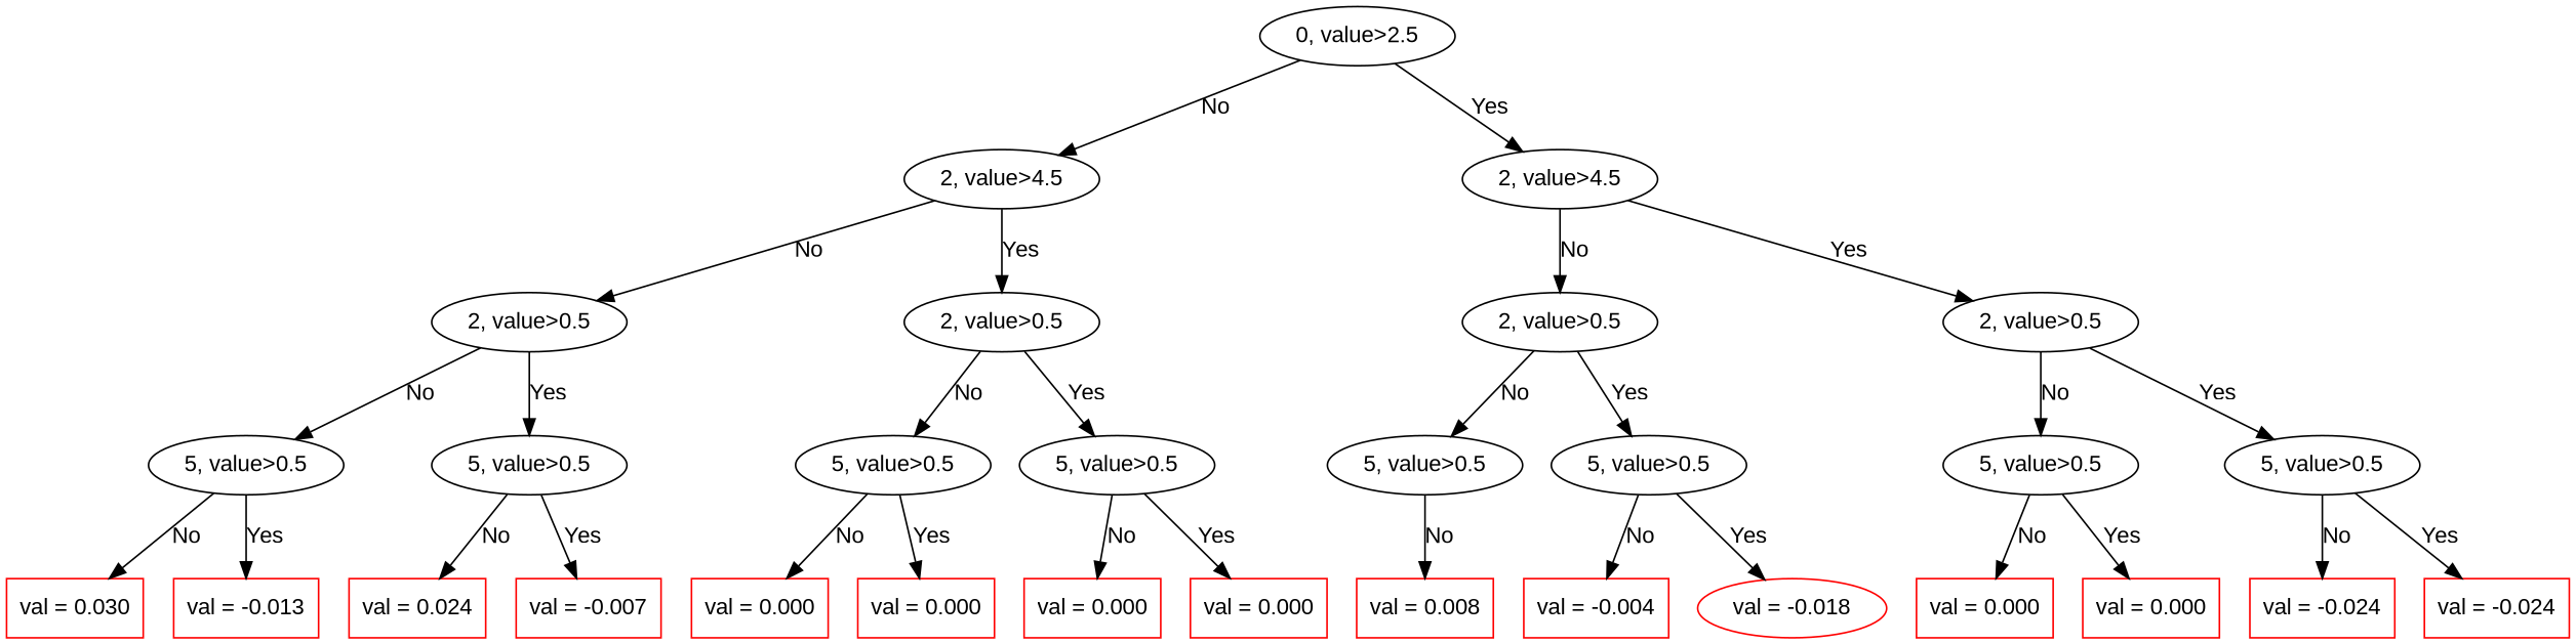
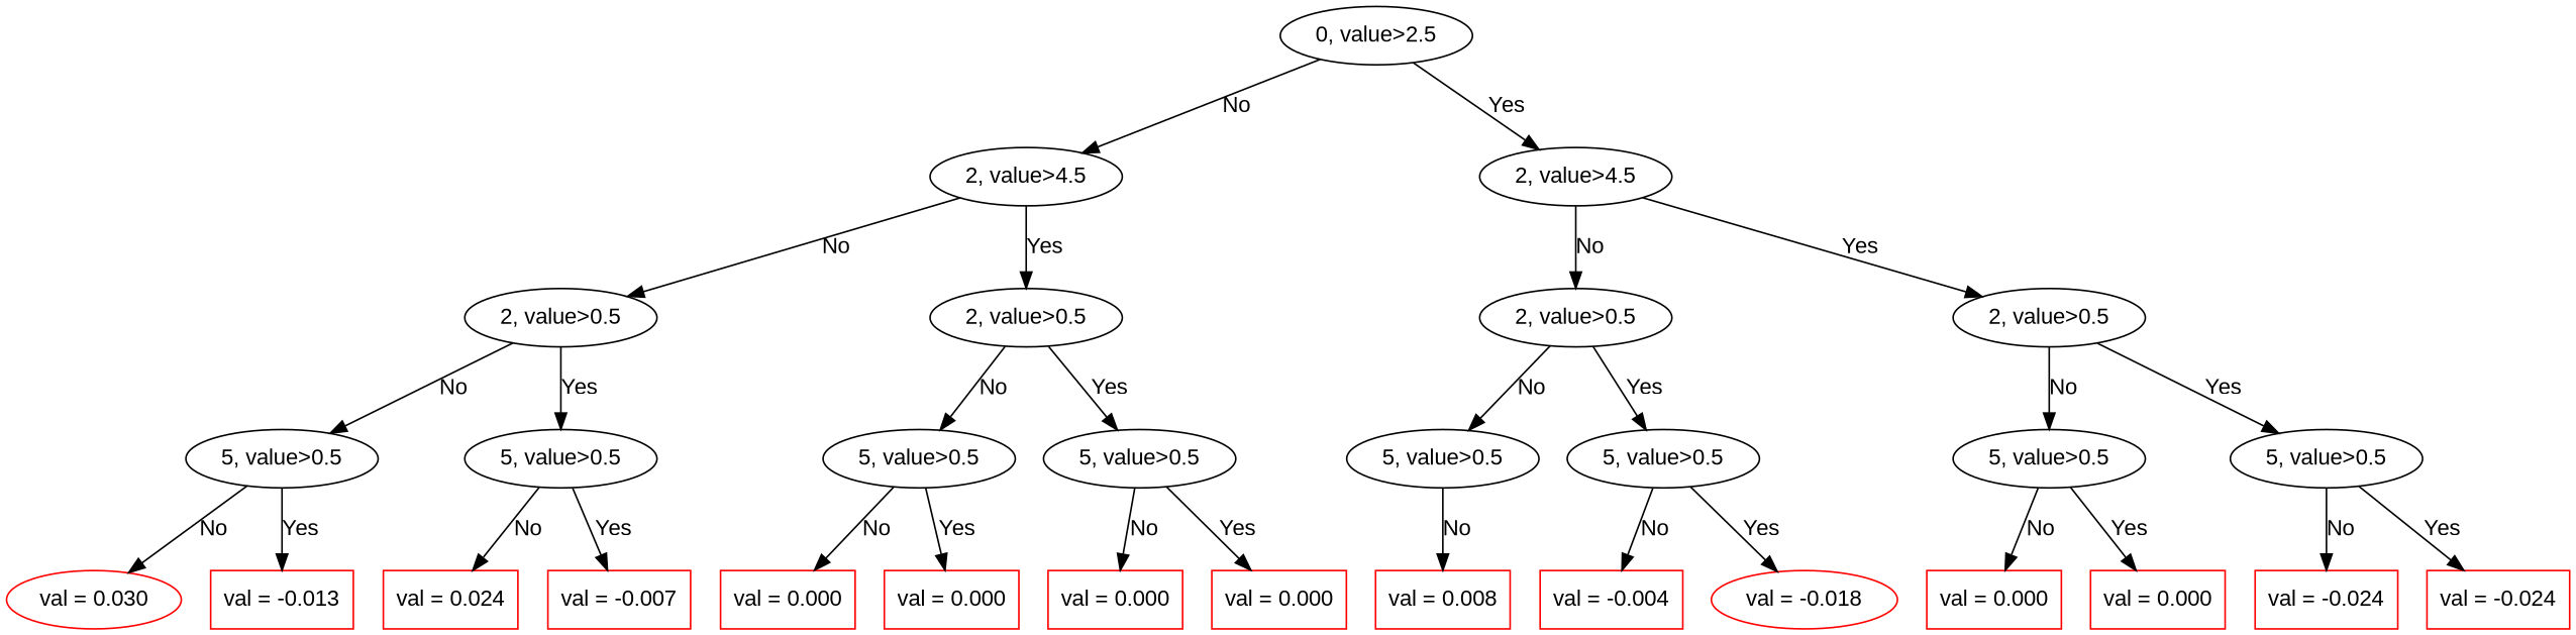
  digraph {
    fontname="Liberation Sans"
    node [color=black fontname="Liberation Sans" shape=ellipse]
    edge [fontname="Liberation Sans"]
    n1 [label="0, value>2.5"]
    n2 [label="2, value>4.5"]
    n3 [label="2, value>4.5"]
    n4 [label="2, value>0.5"]
    n5 [label="2, value>0.5"]
    n6 [label="2, value>0.5"]
    n7 [label="2, value>0.5"]
    n8 [label="5, value>0.5"]
    n9 [label="5, value>0.5"]
    n10 [label="5, value>0.5"]
    n11 [label="5, value>0.5"]
    n12 [label="5, value>0.5"]
    n13 [label="5, value>0.5"]
    n14 [label="5, value>0.5"]
    n15 [label="5, value>0.5"]
-   n16 [color=red label="val = 0.030\n" shape=rect]
+   n16 [color=red label="val = 0.030\n"]
    n17 [color=red label="val = -0.013\n" shape=rect]
    n18 [color=red label="val = 0.024\n" shape=rect]
    n19 [color=red label="val = -0.007\n" shape=rect]
    n20 [color=red label="val = 0.000\n" shape=rect]
    n21 [color=red label="val = 0.000\n" shape=rect]
    n22 [color=red label="val = 0.000\n" shape=rect]
    n23 [color=red label="val = 0.000\n" shape=rect]
    n24 [color=red label="val = 0.008\n" shape=rect]
    n25 [color=red label="val = -0.004\n" shape=rect]
    n26 [color=red label="val = -0.018\n"]
    n27 [color=red label="val = 0.000\n" shape=rect]
    n28 [color=red label="val = 0.000\n" shape=rect]
    n29 [color=red label="val = -0.024\n" shape=rect]
    n30 [color=red label="val = -0.024\n" shape=rect]
    n1 -> n2 [label=No]
    n1 -> n3 [label=Yes]
    n2 -> n4 [label=No]
    n2 -> n5 [label=Yes]
    n3 -> n6 [label=No]
    n3 -> n7 [label=Yes]
    n4 -> n8 [label=No]
    n4 -> n9 [label=Yes]
    n5 -> n10 [label=No]
    n5 -> n11 [label=Yes]
    n6 -> n12 [label=No]
    n6 -> n13 [label=Yes]
    n7 -> n14 [label=No]
    n7 -> n15 [label=Yes]
    n8 -> n16 [label=No]
    n8 -> n17 [label=Yes]
    n9 -> n18 [label=No]
    n9 -> n19 [label=Yes]
    n10 -> n20 [label=No]
    n10 -> n21 [label=Yes]
    n11 -> n22 [label=No]
    n11 -> n23 [label=Yes]
    n12 -> n24 [label=No]
    n13 -> n25 [label=No]
    n13 -> n26 [label=Yes]
    n14 -> n27 [label=No]
    n14 -> n28 [label=Yes]
    n15 -> n29 [label=No]
    n15 -> n30 [label=Yes]
  }
